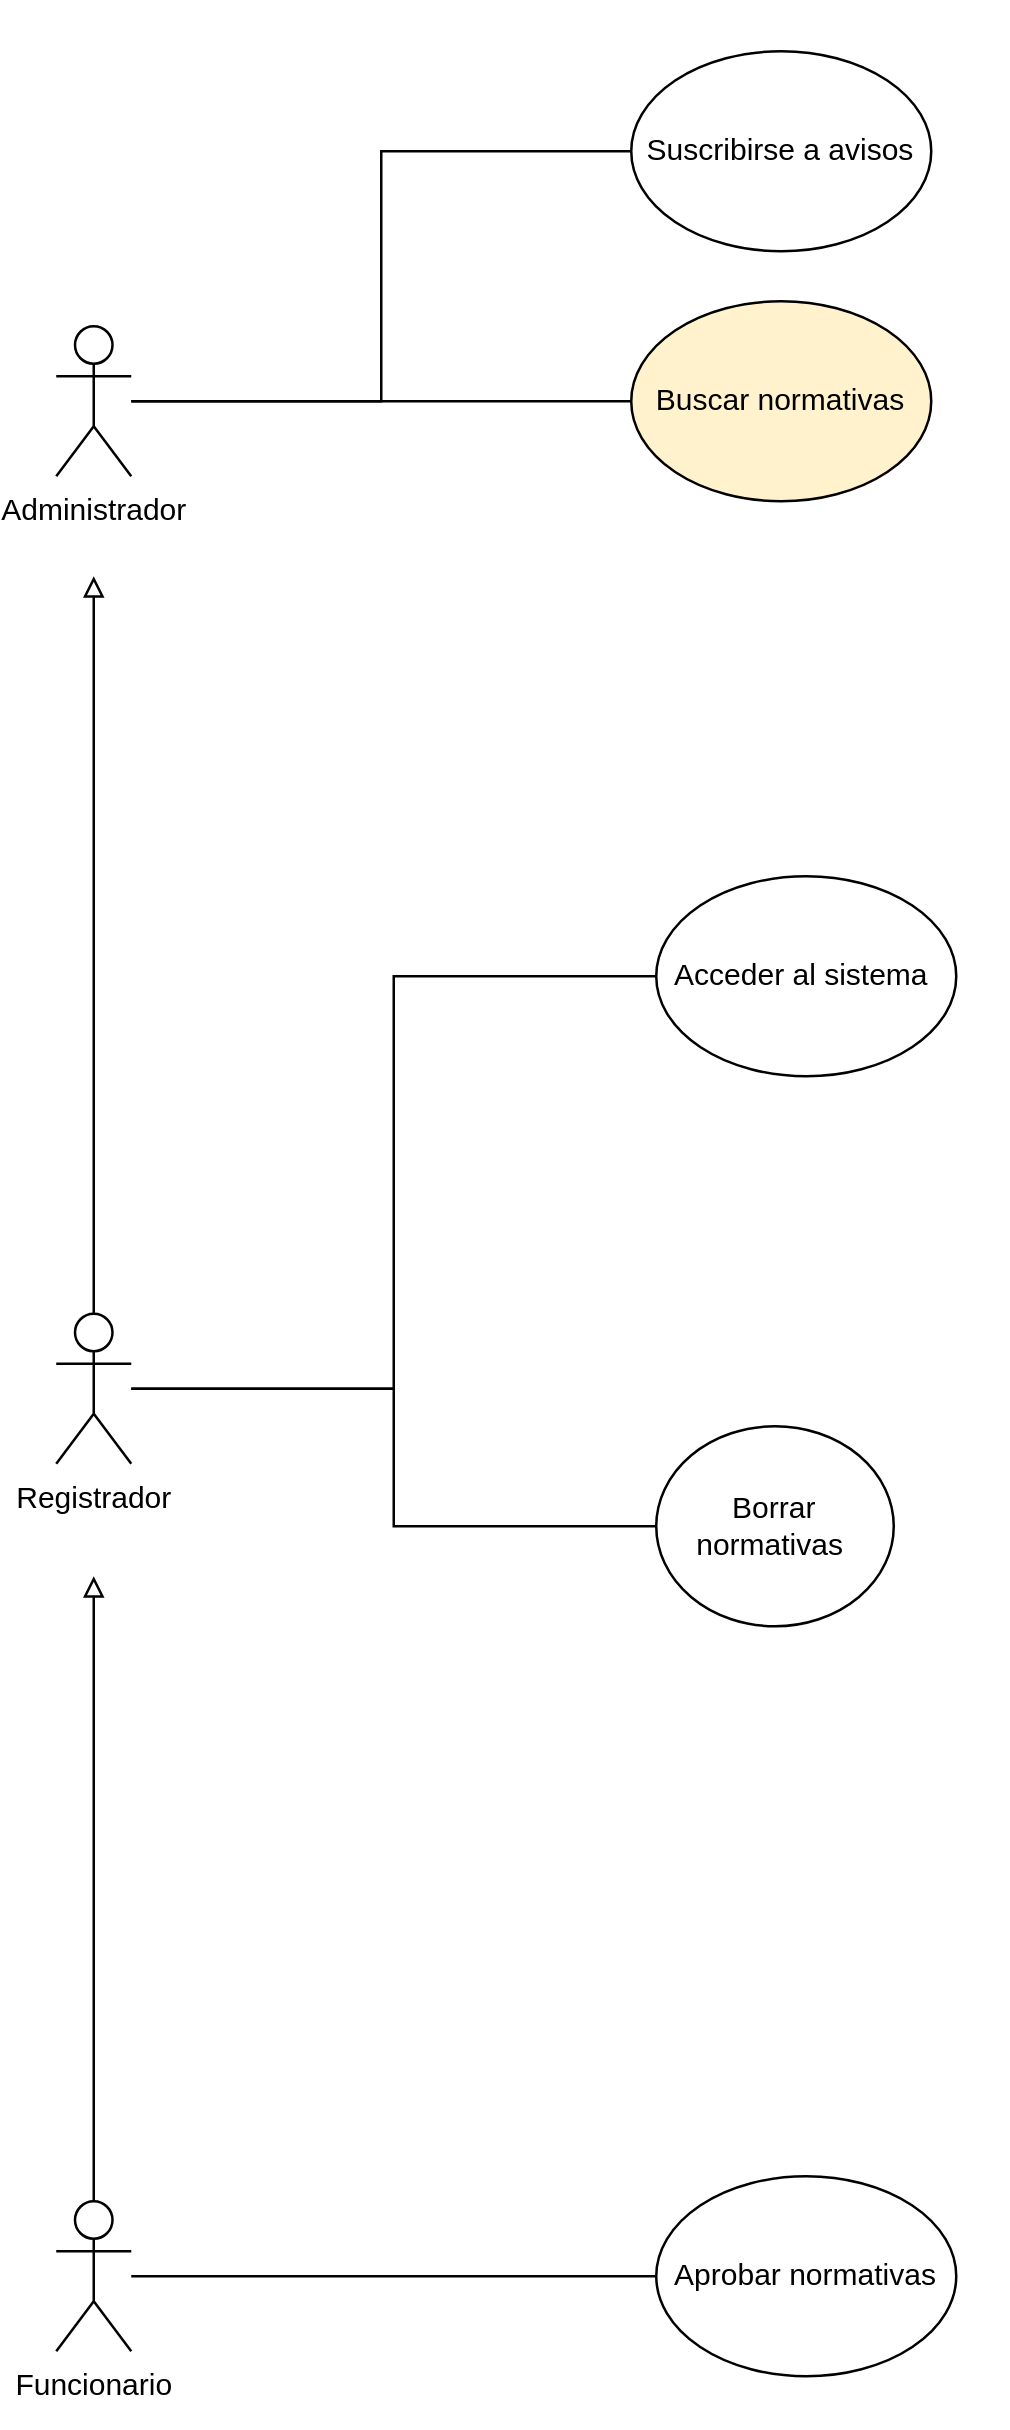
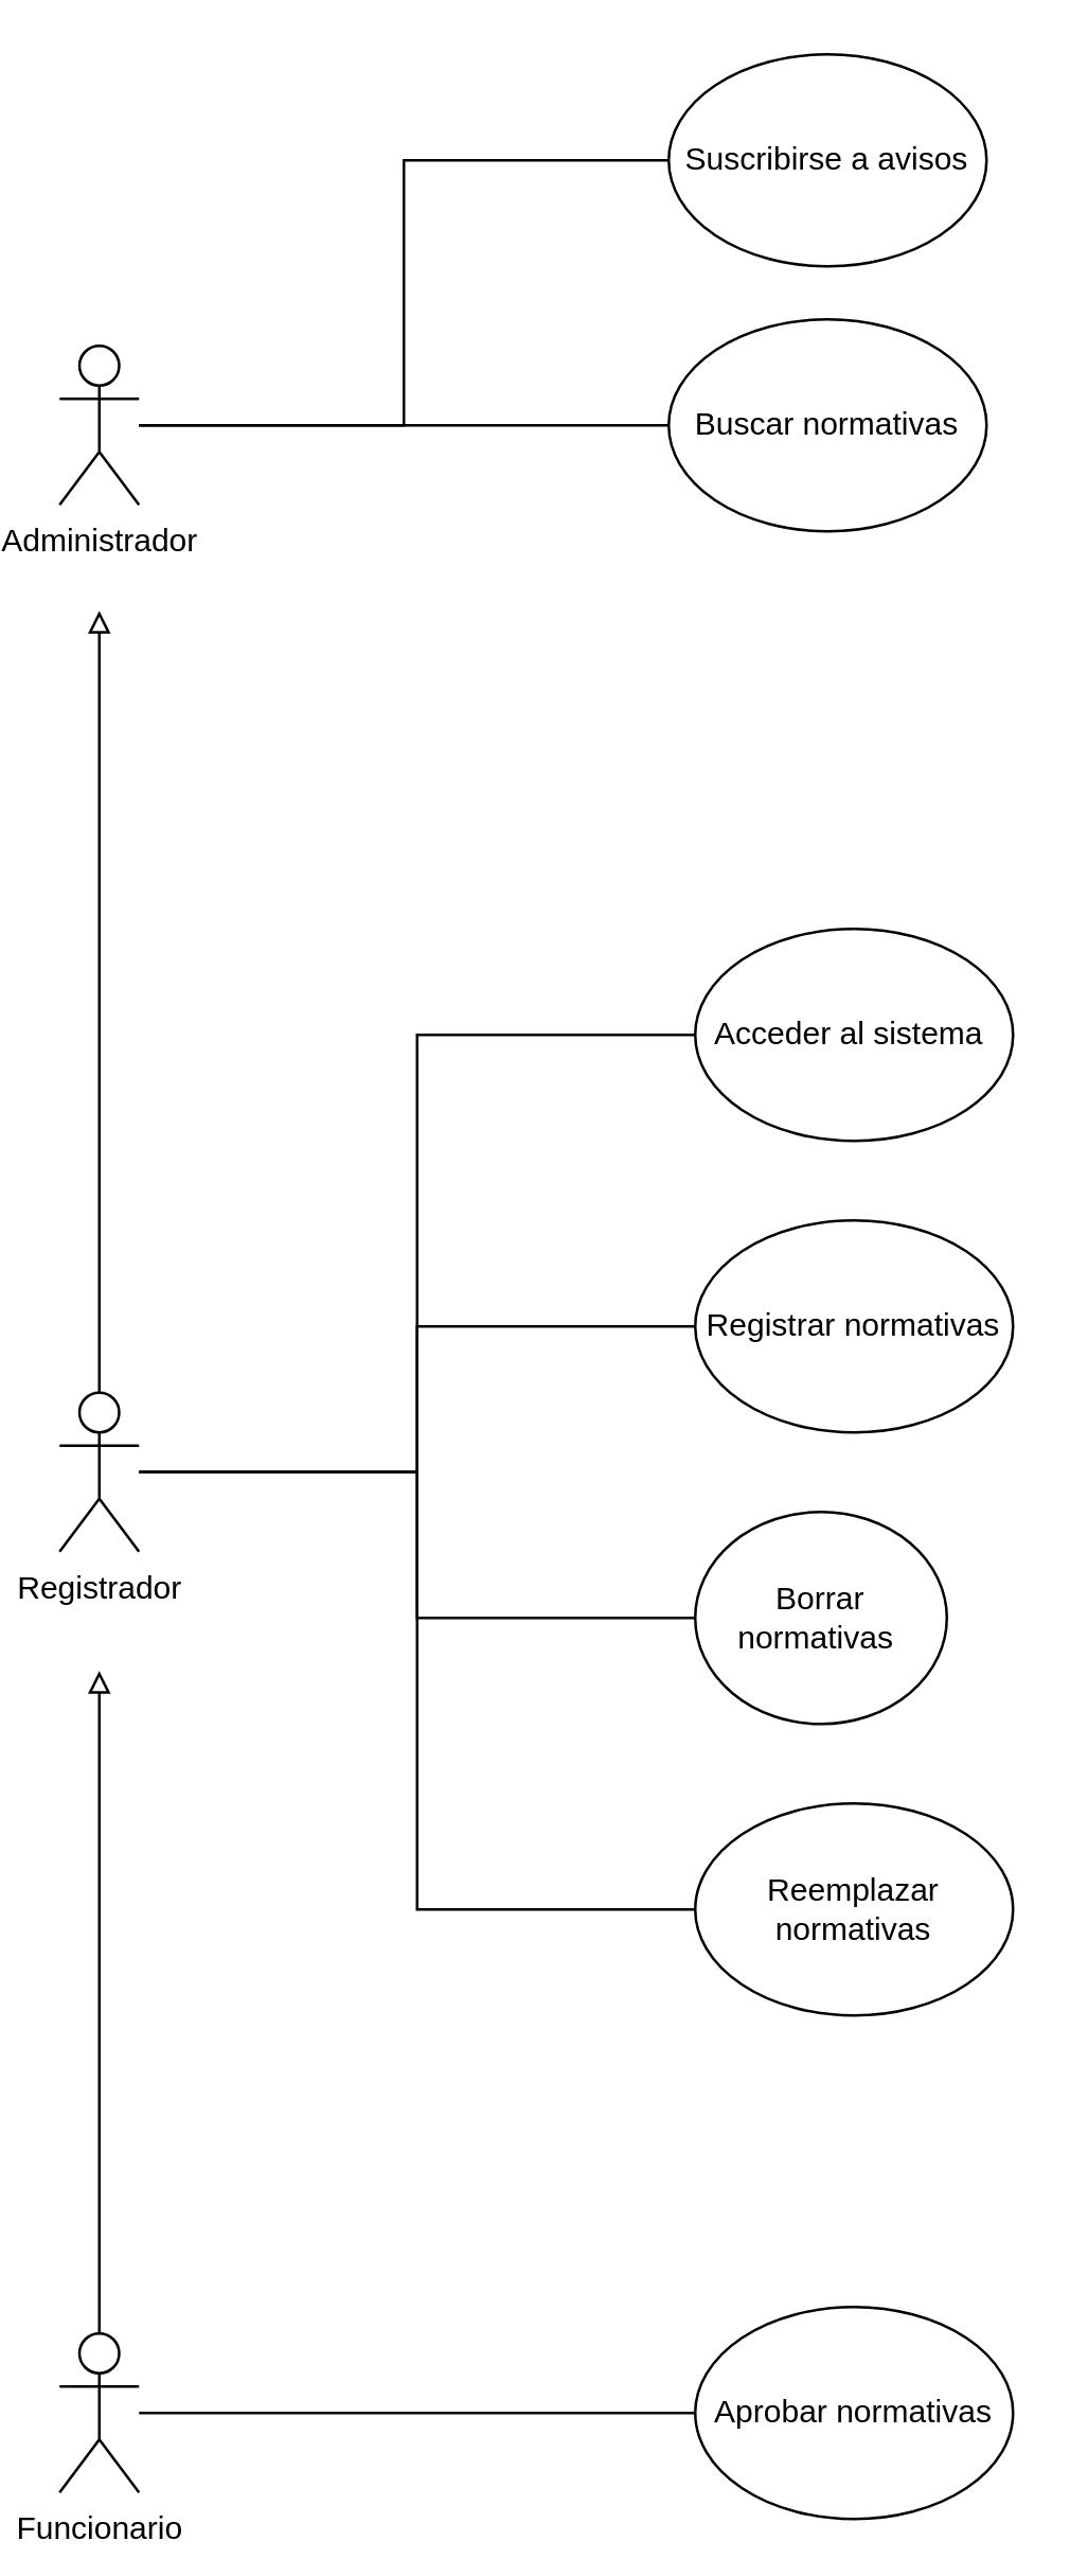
  <mxCell id="0" />
  <mxCell id="1" parent="0" />
  <mxCell id="2" style="edgeStyle=orthogonalEdgeStyle;rounded=0;orthogonalLoop=1;jettySize=auto;html=1;endArrow=block;endFill=0;" edge="1" parent="1" source="4"><mxGeometry relative="1" as="geometry"><mxPoint x="35" y="630" as="targetPoint" /></mxGeometry></mxCell>
  <mxCell id="3" style="edgeStyle=orthogonalEdgeStyle;rounded=0;orthogonalLoop=1;jettySize=auto;html=1;entryX=0;entryY=0.5;entryDx=0;entryDy=0;endArrow=none;endFill=0;" edge="1" parent="1" source="4" target="20"><mxGeometry relative="1" as="geometry" /></mxCell>
  <mxCell id="4" value="Funcionario" style="shape=umlActor;verticalLabelPosition=bottom;verticalAlign=top;html=1;outlineConnect=0;" vertex="1" parent="1"><mxGeometry x="20" y="880" width="30" height="60" as="geometry" /></mxCell>
  <mxCell id="5" style="edgeStyle=orthogonalEdgeStyle;rounded=0;orthogonalLoop=1;jettySize=auto;html=1;endArrow=block;endFill=0;" edge="1" parent="1" source="10"><mxGeometry relative="1" as="geometry"><mxPoint x="35" y="230" as="targetPoint" /></mxGeometry></mxCell>
+ <mxCell id="6" style="edgeStyle=orthogonalEdgeStyle;rounded=0;orthogonalLoop=1;jettySize=auto;html=1;entryX=0;entryY=0.5;entryDx=0;entryDy=0;endArrow=none;endFill=0;" edge="1" parent="1" source="10" target="19"><mxGeometry relative="1" as="geometry" /></mxCell>
  <mxCell id="7" style="edgeStyle=orthogonalEdgeStyle;rounded=0;orthogonalLoop=1;jettySize=auto;html=1;entryX=0;entryY=0.5;entryDx=0;entryDy=0;endArrow=none;endFill=0;" edge="1" parent="1" source="10" target="18"><mxGeometry relative="1" as="geometry" /></mxCell>
+ <mxCell id="8" style="edgeStyle=orthogonalEdgeStyle;rounded=0;orthogonalLoop=1;jettySize=auto;html=1;entryX=0;entryY=0.5;entryDx=0;entryDy=0;endArrow=none;endFill=0;" edge="1" parent="1" source="10" target="17"><mxGeometry relative="1" as="geometry" /></mxCell>
  <mxCell id="9" style="edgeStyle=orthogonalEdgeStyle;rounded=0;orthogonalLoop=1;jettySize=auto;html=1;entryX=0;entryY=0.5;entryDx=0;entryDy=0;endArrow=none;endFill=0;" edge="1" parent="1" source="10" target="16"><mxGeometry relative="1" as="geometry" /></mxCell>
  <mxCell id="10" value="Registrador" style="shape=umlActor;verticalLabelPosition=bottom;verticalAlign=top;html=1;outlineConnect=0;" vertex="1" parent="1"><mxGeometry x="20" y="525" width="30" height="60" as="geometry" /></mxCell>
  <mxCell id="11" style="edgeStyle=orthogonalEdgeStyle;rounded=0;orthogonalLoop=1;jettySize=auto;html=1;entryX=0;entryY=0.5;entryDx=0;entryDy=0;endArrow=none;endFill=0;" edge="1" parent="1" source="13" target="15"><mxGeometry relative="1" as="geometry" /></mxCell>
  <mxCell id="12" style="edgeStyle=orthogonalEdgeStyle;rounded=0;orthogonalLoop=1;jettySize=auto;html=1;entryX=0;entryY=0.5;entryDx=0;entryDy=0;endArrow=none;endFill=0;" edge="1" parent="1" source="13" target="14"><mxGeometry relative="1" as="geometry" /></mxCell>
  <mxCell id="13" value="Administrador" style="shape=umlActor;verticalLabelPosition=bottom;verticalAlign=top;html=1;outlineConnect=0;" vertex="1" parent="1"><mxGeometry x="20" y="130" width="30" height="60" as="geometry" /></mxCell>
  <mxCell id="14" value="Suscribirse a avisos" style="ellipse;whiteSpace=wrap;html=1;" vertex="1" parent="1"><mxGeometry x="250" y="20" width="120" height="80" as="geometry" /></mxCell>
- <mxCell id="15" value="Buscar normativas" style="ellipse;whiteSpace=wrap;html=1;fillColor=#fff2cc;" vertex="1" parent="1"><mxGeometry x="250" y="120" width="120" height="80" as="geometry" /></mxCell>
+ <mxCell id="15" value="Buscar normativas" style="ellipse;whiteSpace=wrap;html=1;" vertex="1" parent="1"><mxGeometry x="250" y="120" width="120" height="80" as="geometry" /></mxCell>
  <mxCell id="16" value="Acceder al sistema&amp;nbsp;" style="ellipse;whiteSpace=wrap;html=1;" vertex="1" parent="1"><mxGeometry x="260" y="350" width="120" height="80" as="geometry" /></mxCell>
+ <mxCell id="17" value="Registrar normativas" style="ellipse;whiteSpace=wrap;html=1;" vertex="1" parent="1"><mxGeometry x="260" y="460" width="120" height="80" as="geometry" /></mxCell>
  <mxCell id="18" value="Borrar normativas&amp;nbsp;" style="ellipse;whiteSpace=wrap;html=1;" vertex="1" parent="1"><mxGeometry x="260" y="570" width="95" height="80" as="geometry" /></mxCell>
+ <mxCell id="19" value="Reemplazar normativas" style="ellipse;whiteSpace=wrap;html=1;" vertex="1" parent="1"><mxGeometry x="260" y="680" width="120" height="80" as="geometry" /></mxCell>
  <mxCell id="20" value="Aprobar normativas" style="ellipse;whiteSpace=wrap;html=1;" vertex="1" parent="1"><mxGeometry x="260" y="870" width="120" height="80" as="geometry" /></mxCell>
